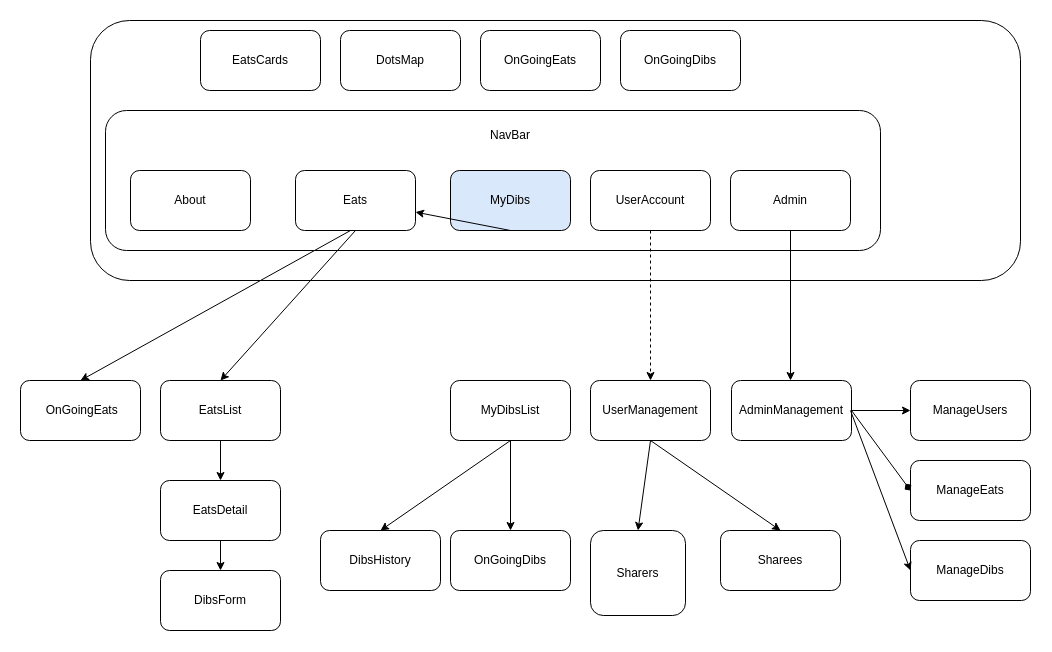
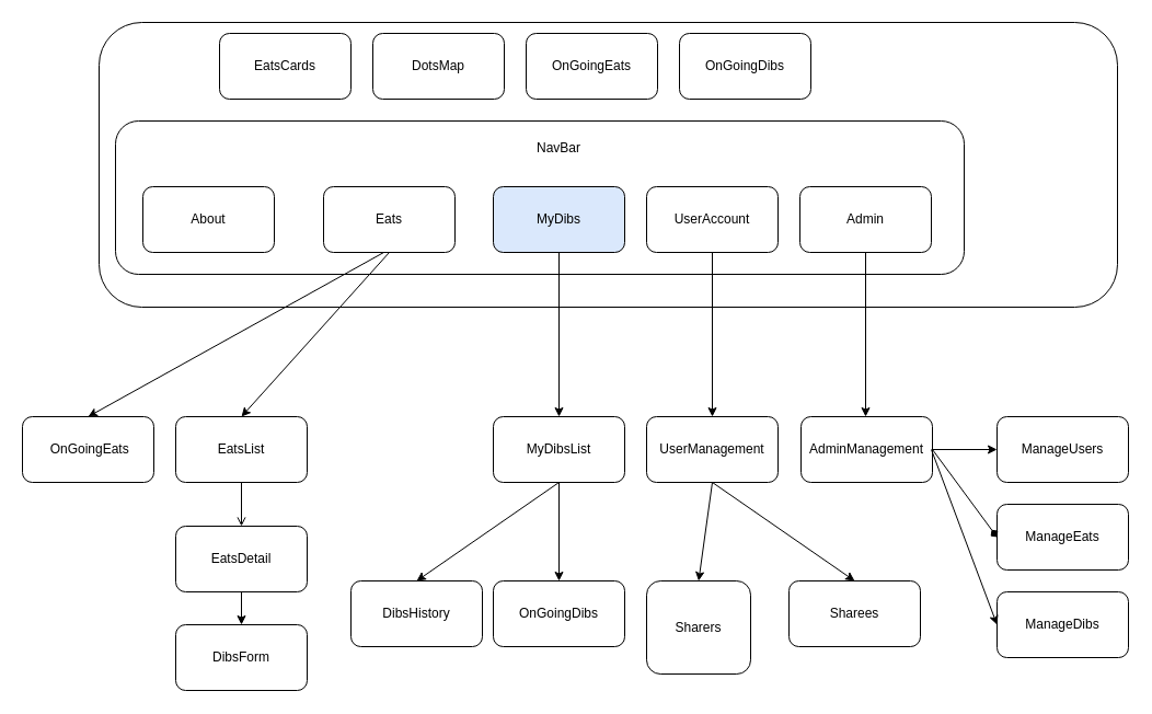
  <mxCell id="0" />
  <mxCell id="1" parent="0" />
  <mxCell id="2" value="" style="rounded=1;whiteSpace=wrap;html=1;" vertex="1" parent="1"><mxGeometry x="90" y="20" width="930" height="260" as="geometry" /></mxCell>
  <mxCell id="3" value="" style="rounded=1;whiteSpace=wrap;html=1;" vertex="1" parent="1"><mxGeometry x="105" y="110" width="775" height="140" as="geometry" /></mxCell>
  <mxCell id="4" value="About" style="rounded=1;whiteSpace=wrap;html=1;" vertex="1" parent="1"><mxGeometry x="130" y="170" width="120" height="60" as="geometry" /></mxCell>
  <mxCell id="5" value="Eats&lt;br&gt;" style="rounded=1;whiteSpace=wrap;html=1;" vertex="1" parent="1"><mxGeometry x="295" y="170" width="120" height="60" as="geometry" /></mxCell>
  <mxCell id="6" value="UserAccount" style="rounded=1;whiteSpace=wrap;html=1;" vertex="1" parent="1"><mxGeometry x="590" y="170" width="120" height="60" as="geometry" /></mxCell>
  <mxCell id="7" value="Admin" style="rounded=1;whiteSpace=wrap;html=1;" vertex="1" parent="1"><mxGeometry x="730" y="170" width="120" height="60" as="geometry" /></mxCell>
  <mxCell id="8" value="NavBar" style="text;strokeColor=none;align=center;fillColor=none;html=1;verticalAlign=middle;whiteSpace=wrap;rounded=0;" vertex="1" parent="1"><mxGeometry x="480" y="120" width="60" height="30" as="geometry" /></mxCell>
  <mxCell id="9" value="" style="endArrow=classic;html=1;exitX=0.5;exitY=1;exitDx=0;exitDy=0;entryX=0.5;entryY=0;entryDx=0;entryDy=0;" edge="1" parent="1" source="5" target="12"><mxGeometry width="50" height="50" relative="1" as="geometry"><mxPoint x="410" y="330" as="sourcePoint" /><mxPoint x="420" y="380" as="targetPoint" /></mxGeometry></mxCell>
- <mxCell id="10" value="" style="endArrow=classic;html=1;exitX=0.5;exitY=1;exitDx=0;exitDy=0;entryX=0.5;entryY=0;entryDx=0;entryDy=0;dashed=1;" edge="1" parent="1" source="6" target="13"><mxGeometry width="50" height="50" relative="1" as="geometry"><mxPoint x="460" y="360" as="sourcePoint" /><mxPoint x="610" y="380" as="targetPoint" /></mxGeometry></mxCell>
+ <mxCell id="10" value="" style="endArrow=classic;html=1;exitX=0.5;exitY=1;exitDx=0;exitDy=0;entryX=0.5;entryY=0;entryDx=0;entryDy=0;" edge="1" parent="1" source="6" target="13"><mxGeometry width="50" height="50" relative="1" as="geometry"><mxPoint x="460" y="360" as="sourcePoint" /><mxPoint x="610" y="380" as="targetPoint" /></mxGeometry></mxCell>
  <mxCell id="11" value="" style="endArrow=classic;html=1;exitX=0.5;exitY=1;exitDx=0;exitDy=0;" edge="1" parent="1" source="7"><mxGeometry width="50" height="50" relative="1" as="geometry"><mxPoint x="460" y="360" as="sourcePoint" /><mxPoint x="790" y="380" as="targetPoint" /></mxGeometry></mxCell>
  <mxCell id="12" value="EatsList" style="rounded=1;whiteSpace=wrap;html=1;" vertex="1" parent="1"><mxGeometry x="160" y="380" width="120" height="60" as="geometry" /></mxCell>
  <mxCell id="13" value="UserManagement" style="rounded=1;whiteSpace=wrap;html=1;" vertex="1" parent="1"><mxGeometry x="590" y="380" width="120" height="60" as="geometry" /></mxCell>
  <mxCell id="14" value="Sharers" style="rounded=1;whiteSpace=wrap;html=1;" vertex="1" parent="1"><mxGeometry x="590" y="530" width="95" height="85" as="geometry" /></mxCell>
  <mxCell id="15" value="Sharees" style="rounded=1;whiteSpace=wrap;html=1;" vertex="1" parent="1"><mxGeometry x="720" y="530" width="120" height="60" as="geometry" /></mxCell>
  <mxCell id="16" value="" style="endArrow=classic;html=1;exitX=0.5;exitY=1;exitDx=0;exitDy=0;entryX=0.5;entryY=0;entryDx=0;entryDy=0;" edge="1" parent="1" source="13" target="15"><mxGeometry width="50" height="50" relative="1" as="geometry"><mxPoint x="310" y="520" as="sourcePoint" /><mxPoint x="380" y="310" as="targetPoint" /><Array as="points" /></mxGeometry></mxCell>
  <mxCell id="17" value="" style="endArrow=classic;html=1;exitX=0.5;exitY=1;exitDx=0;exitDy=0;entryX=0.5;entryY=0;entryDx=0;entryDy=0;" edge="1" parent="1" source="13" target="14"><mxGeometry width="50" height="50" relative="1" as="geometry"><mxPoint x="320" y="530" as="sourcePoint" /><mxPoint x="390" y="320" as="targetPoint" /><Array as="points" /></mxGeometry></mxCell>
  <mxCell id="18" value="AdminManagement" style="rounded=1;whiteSpace=wrap;html=1;" vertex="1" parent="1"><mxGeometry x="731" y="380" width="120" height="60" as="geometry" /></mxCell>
  <mxCell id="19" value="ManageUsers" style="rounded=1;whiteSpace=wrap;html=1;" vertex="1" parent="1"><mxGeometry x="910" y="380" width="120" height="60" as="geometry" /></mxCell>
  <mxCell id="20" value="ManageEats" style="rounded=1;whiteSpace=wrap;html=1;" vertex="1" parent="1"><mxGeometry x="910" y="460" width="120" height="60" as="geometry" /></mxCell>
  <mxCell id="21" value="" style="endArrow=classic;html=1;exitX=1;exitY=0.5;exitDx=0;exitDy=0;entryX=0;entryY=0.5;entryDx=0;entryDy=0;" edge="1" parent="1" source="18" target="19"><mxGeometry width="50" height="50" relative="1" as="geometry"><mxPoint x="710" y="410" as="sourcePoint" /><mxPoint x="760" y="360" as="targetPoint" /></mxGeometry></mxCell>
  <mxCell id="22" value="" style="endArrow=diamond;html=1;exitX=1;exitY=0.5;exitDx=0;exitDy=0;entryX=0;entryY=0.5;entryDx=0;entryDy=0;" edge="1" parent="1" source="18" target="20"><mxGeometry width="50" height="50" relative="1" as="geometry"><mxPoint x="810" y="340" as="sourcePoint" /><mxPoint x="760" y="360" as="targetPoint" /></mxGeometry></mxCell>
  <mxCell id="23" value="ManageDibs" style="rounded=1;whiteSpace=wrap;html=1;" vertex="1" parent="1"><mxGeometry x="910" y="540" width="120" height="60" as="geometry" /></mxCell>
  <mxCell id="24" value="" style="endArrow=classic;html=1;entryX=0;entryY=0.5;entryDx=0;entryDy=0;" edge="1" parent="1" target="23"><mxGeometry width="50" height="50" relative="1" as="geometry"><mxPoint x="850" y="410" as="sourcePoint" /><mxPoint x="760" y="360" as="targetPoint" /></mxGeometry></mxCell>
  <mxCell id="25" value="MyDibs" style="rounded=1;whiteSpace=wrap;html=1;fillColor=#dae8fc;" vertex="1" parent="1"><mxGeometry x="450" y="170" width="120" height="60" as="geometry" /></mxCell>
  <mxCell id="26" value="EatsDetail" style="rounded=1;whiteSpace=wrap;html=1;" vertex="1" parent="1"><mxGeometry x="160" y="480" width="120" height="60" as="geometry" /></mxCell>
- <mxCell id="27" value="" style="endArrow=classic;html=1;exitX=0.5;exitY=1;exitDx=0;exitDy=0;entryX=0.5;entryY=0;entryDx=0;entryDy=0;" edge="1" parent="1" source="12" target="26"><mxGeometry width="50" height="50" relative="1" as="geometry"><mxPoint x="520" y="520" as="sourcePoint" /><mxPoint x="570" y="470" as="targetPoint" /></mxGeometry></mxCell>
+ <mxCell id="27" value="" style="endArrow=open;html=1;exitX=0.5;exitY=1;exitDx=0;exitDy=0;entryX=0.5;entryY=0;entryDx=0;entryDy=0;" edge="1" parent="1" source="12" target="26"><mxGeometry width="50" height="50" relative="1" as="geometry"><mxPoint x="520" y="520" as="sourcePoint" /><mxPoint x="570" y="470" as="targetPoint" /></mxGeometry></mxCell>
  <mxCell id="28" value="DibsForm" style="rounded=1;whiteSpace=wrap;html=1;" vertex="1" parent="1"><mxGeometry x="160" y="570" width="120" height="60" as="geometry" /></mxCell>
  <mxCell id="29" value="" style="endArrow=classic;html=1;exitX=0.5;exitY=1;exitDx=0;exitDy=0;entryX=0.5;entryY=0;entryDx=0;entryDy=0;" edge="1" parent="1" source="26" target="28"><mxGeometry width="50" height="50" relative="1" as="geometry"><mxPoint x="520" y="520" as="sourcePoint" /><mxPoint x="570" y="470" as="targetPoint" /></mxGeometry></mxCell>
  <mxCell id="30" value="MyDibsList" style="rounded=1;whiteSpace=wrap;html=1;" vertex="1" parent="1"><mxGeometry x="450" y="380" width="120" height="60" as="geometry" /></mxCell>
- <mxCell id="31" value="" style="endArrow=classic;html=1;exitX=0.5;exitY=1;exitDx=0;exitDy=0;" edge="1" parent="1" source="25" target="5"><mxGeometry width="50" height="50" relative="1" as="geometry"><mxPoint x="520" y="520" as="sourcePoint" /><mxPoint x="570" y="470" as="targetPoint" /></mxGeometry></mxCell>
+ <mxCell id="31" value="" style="endArrow=classic;html=1;exitX=0.5;exitY=1;exitDx=0;exitDy=0;entryX=0.5;entryY=0;entryDx=0;entryDy=0;" edge="1" parent="1" source="25" target="30"><mxGeometry width="50" height="50" relative="1" as="geometry"><mxPoint x="520" y="520" as="sourcePoint" /><mxPoint x="570" y="470" as="targetPoint" /></mxGeometry></mxCell>
  <mxCell id="32" value="EatsCards" style="rounded=1;whiteSpace=wrap;html=1;" vertex="1" parent="1"><mxGeometry x="200" y="30" width="120" height="60" as="geometry" /></mxCell>
  <mxCell id="33" value="DotsMap" style="rounded=1;whiteSpace=wrap;html=1;" vertex="1" parent="1"><mxGeometry x="340" y="30" width="120" height="60" as="geometry" /></mxCell>
  <mxCell id="34" value="OnGoingDibs" style="rounded=1;whiteSpace=wrap;html=1;" vertex="1" parent="1"><mxGeometry x="450" y="530" width="120" height="60" as="geometry" /></mxCell>
  <mxCell id="35" value="DibsHistory" style="rounded=1;whiteSpace=wrap;html=1;" vertex="1" parent="1"><mxGeometry x="320" y="530" width="120" height="60" as="geometry" /></mxCell>
  <mxCell id="36" value="" style="endArrow=classic;html=1;exitX=0.5;exitY=1;exitDx=0;exitDy=0;entryX=0.5;entryY=0;entryDx=0;entryDy=0;" edge="1" parent="1" source="30" target="34"><mxGeometry width="50" height="50" relative="1" as="geometry"><mxPoint x="520" y="520" as="sourcePoint" /><mxPoint x="570" y="470" as="targetPoint" /></mxGeometry></mxCell>
  <mxCell id="37" value="" style="endArrow=classic;html=1;entryX=0.5;entryY=0;entryDx=0;entryDy=0;" edge="1" parent="1" target="35"><mxGeometry width="50" height="50" relative="1" as="geometry"><mxPoint x="510" y="440" as="sourcePoint" /><mxPoint x="570" y="470" as="targetPoint" /></mxGeometry></mxCell>
  <mxCell id="38" value="OnGoingEats" style="rounded=1;whiteSpace=wrap;html=1;" vertex="1" parent="1"><mxGeometry x="480" y="30" width="120" height="60" as="geometry" /></mxCell>
  <mxCell id="39" value="OnGoingDibs" style="rounded=1;whiteSpace=wrap;html=1;" vertex="1" parent="1"><mxGeometry x="620" y="30" width="120" height="60" as="geometry" /></mxCell>
  <mxCell id="40" value="&amp;nbsp;OnGoingEats" style="rounded=1;whiteSpace=wrap;html=1;" vertex="1" parent="1"><mxGeometry x="20" y="380" width="120" height="60" as="geometry" /></mxCell>
  <mxCell id="41" value="" style="endArrow=classic;html=1;entryX=0.5;entryY=0;entryDx=0;entryDy=0;" edge="1" parent="1" target="40"><mxGeometry width="50" height="50" relative="1" as="geometry"><mxPoint x="350" y="230" as="sourcePoint" /><mxPoint x="560" y="540" as="targetPoint" /></mxGeometry></mxCell>
